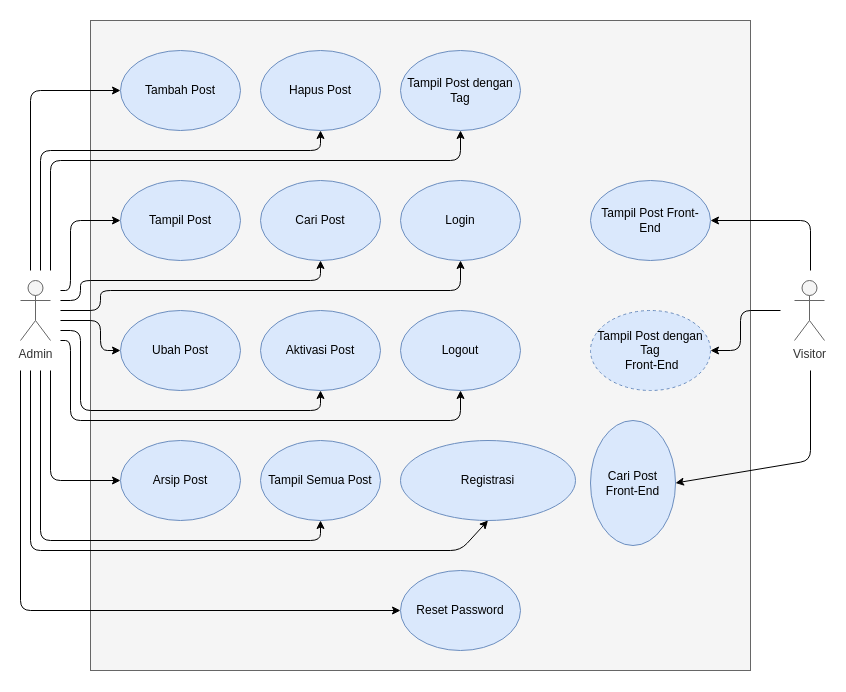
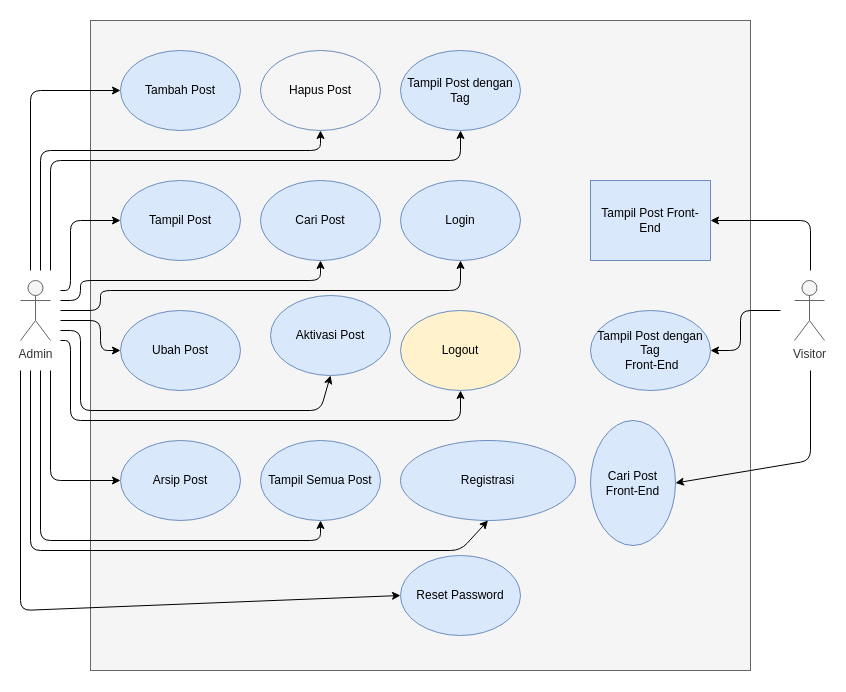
  <mxCell id="0" />
  <mxCell id="1" parent="0" />
  <mxCell id="2" value="" style="rounded=0;whiteSpace=wrap;html=1;fillColor=#f5f5f5;fontColor=#333333;strokeColor=#666666;" parent="1" vertex="1"><mxGeometry x="90" y="20" width="660" height="650" as="geometry" /></mxCell>
  <mxCell id="3" value="Admin&lt;br&gt;" style="shape=umlActor;verticalLabelPosition=bottom;verticalAlign=top;html=1;outlineConnect=0;fillColor=#f5f5f5;strokeColor=#666666;fontColor=#333333;" parent="1" vertex="1"><mxGeometry x="20" y="280" width="30" height="60" as="geometry" /></mxCell>
  <mxCell id="4" value="Visitor" style="shape=umlActor;verticalLabelPosition=bottom;verticalAlign=top;html=1;outlineConnect=0;fillColor=#f5f5f5;strokeColor=#666666;fontColor=#333333;" parent="1" vertex="1"><mxGeometry x="794" y="280" width="30" height="60" as="geometry" /></mxCell>
  <mxCell id="5" value="Tambah Post" style="ellipse;whiteSpace=wrap;html=1;fillColor=#dae8fc;strokeColor=#6c8ebf;" parent="1" vertex="1"><mxGeometry x="120" y="50" width="120" height="80" as="geometry" /></mxCell>
  <mxCell id="6" value="Tampil Post" style="ellipse;whiteSpace=wrap;html=1;fillColor=#dae8fc;strokeColor=#6c8ebf;" parent="1" vertex="1"><mxGeometry x="120" y="180" width="120" height="80" as="geometry" /></mxCell>
  <mxCell id="7" value="Ubah Post" style="ellipse;whiteSpace=wrap;html=1;fillColor=#dae8fc;strokeColor=#6c8ebf;" parent="1" vertex="1"><mxGeometry x="120" y="310" width="120" height="80" as="geometry" /></mxCell>
  <mxCell id="8" value="Arsip Post" style="ellipse;whiteSpace=wrap;html=1;fillColor=#dae8fc;strokeColor=#6c8ebf;" parent="1" vertex="1"><mxGeometry x="120" y="440" width="120" height="80" as="geometry" /></mxCell>
  <mxCell id="9" value="Tampil Semua Post" style="ellipse;whiteSpace=wrap;html=1;fillColor=#dae8fc;strokeColor=#6c8ebf;" parent="1" vertex="1"><mxGeometry x="260" y="440" width="120" height="80" as="geometry" /></mxCell>
- <mxCell id="10" value="Hapus Post" style="ellipse;whiteSpace=wrap;html=1;fillColor=#dae8fc;strokeColor=#6c8ebf;" parent="1" vertex="1"><mxGeometry x="260" y="50" width="120" height="80" as="geometry" /></mxCell>
+ <mxCell id="10" value="Hapus Post" style="ellipse;whiteSpace=wrap;html=1;fillColor=#f5f5f5;strokeColor=#6c8ebf;" parent="1" vertex="1"><mxGeometry x="260" y="50" width="120" height="80" as="geometry" /></mxCell>
  <mxCell id="11" value="Cari Post" style="ellipse;whiteSpace=wrap;html=1;fillColor=#dae8fc;strokeColor=#6c8ebf;" parent="1" vertex="1"><mxGeometry x="260" y="180" width="120" height="80" as="geometry" /></mxCell>
- <mxCell id="12" value="Aktivasi Post" style="ellipse;whiteSpace=wrap;html=1;fillColor=#dae8fc;strokeColor=#6c8ebf;" parent="1" vertex="1"><mxGeometry x="260" y="310" width="120" height="80" as="geometry" /></mxCell>
- <mxCell id="13" value="Tampil Post Front-End" style="ellipse;whiteSpace=wrap;html=1;fillColor=#dae8fc;strokeColor=#6c8ebf;" parent="1" vertex="1"><mxGeometry x="590" y="180" width="120" height="80" as="geometry" /></mxCell>
- <mxCell id="14" value="Tampil Post&amp;nbsp;dengan Tag&lt;br&gt;&amp;nbsp;Front-End" style="ellipse;whiteSpace=wrap;html=1;fillColor=#dae8fc;strokeColor=#6c8ebf;dashed=1;" parent="1" vertex="1"><mxGeometry x="590" y="310" width="120" height="80" as="geometry" /></mxCell>
- <mxCell id="15" value="Reset Password" style="ellipse;whiteSpace=wrap;html=1;fillColor=#dae8fc;strokeColor=#6c8ebf;" parent="1" vertex="1"><mxGeometry x="400" y="570" width="120" height="80" as="geometry" /></mxCell>
+ <mxCell id="12" value="Aktivasi Post" style="ellipse;whiteSpace=wrap;html=1;fillColor=#dae8fc;strokeColor=#6c8ebf;" parent="1" vertex="1"><mxGeometry x="270" y="295" width="120" height="80" as="geometry" /></mxCell>
+ <mxCell id="13" value="Tampil Post Front-End" style="whiteSpace=wrap;html=1;fillColor=#dae8fc;strokeColor=#6c8ebf;rounded=0;" parent="1" vertex="1"><mxGeometry x="590" y="180" width="120" height="80" as="geometry" /></mxCell>
+ <mxCell id="14" value="Tampil Post&amp;nbsp;dengan Tag&lt;br&gt;&amp;nbsp;Front-End" style="ellipse;whiteSpace=wrap;html=1;fillColor=#dae8fc;strokeColor=#6c8ebf;" parent="1" vertex="1"><mxGeometry x="590" y="310" width="120" height="80" as="geometry" /></mxCell>
+ <mxCell id="15" value="Reset Password" style="ellipse;whiteSpace=wrap;html=1;fillColor=#dae8fc;strokeColor=#6c8ebf;" parent="1" vertex="1"><mxGeometry x="400" y="555" width="120" height="80" as="geometry" /></mxCell>
  <mxCell id="16" value="Cari Post Front-End" style="ellipse;whiteSpace=wrap;html=1;fillColor=#dae8fc;strokeColor=#6c8ebf;" parent="1" vertex="1"><mxGeometry x="590" y="420" width="85" height="125" as="geometry" /></mxCell>
  <mxCell id="17" value="Registrasi" style="ellipse;whiteSpace=wrap;html=1;fillColor=#dae8fc;strokeColor=#6c8ebf;" vertex="1" parent="1"><mxGeometry x="400" y="440" width="175" height="80" as="geometry" /></mxCell>
  <mxCell id="18" value="Tampil Post dengan Tag" style="ellipse;whiteSpace=wrap;html=1;fillColor=#dae8fc;strokeColor=#6c8ebf;" vertex="1" parent="1"><mxGeometry x="400" y="50" width="120" height="80" as="geometry" /></mxCell>
  <mxCell id="19" value="Login" style="ellipse;whiteSpace=wrap;html=1;fillColor=#dae8fc;strokeColor=#6c8ebf;" vertex="1" parent="1"><mxGeometry x="400" y="180" width="120" height="80" as="geometry" /></mxCell>
- <mxCell id="20" value="Logout" style="ellipse;whiteSpace=wrap;html=1;fillColor=#dae8fc;strokeColor=#6c8ebf;" vertex="1" parent="1"><mxGeometry x="400" y="310" width="120" height="80" as="geometry" /></mxCell>
+ <mxCell id="20" value="Logout" style="ellipse;whiteSpace=wrap;html=1;fillColor=#fff2cc;strokeColor=#6c8ebf;" vertex="1" parent="1"><mxGeometry x="400" y="310" width="120" height="80" as="geometry" /></mxCell>
  <mxCell id="21" value="" style="endArrow=classic;html=1;entryX=0;entryY=0.5;entryDx=0;entryDy=0;" edge="1" parent="1" target="5"><mxGeometry width="50" height="50" relative="1" as="geometry"><mxPoint x="30" y="270" as="sourcePoint" /><mxPoint x="60" y="150" as="targetPoint" /><Array as="points"><mxPoint x="30" y="90" /></Array></mxGeometry></mxCell>
  <mxCell id="22" value="" style="endArrow=classic;html=1;entryX=0.5;entryY=1;entryDx=0;entryDy=0;" edge="1" parent="1" target="10"><mxGeometry width="50" height="50" relative="1" as="geometry"><mxPoint x="40" y="270" as="sourcePoint" /><mxPoint x="20" y="210" as="targetPoint" /><Array as="points"><mxPoint x="40" y="150" /><mxPoint x="320" y="150" /></Array></mxGeometry></mxCell>
  <mxCell id="23" value="" style="endArrow=classic;html=1;entryX=0.5;entryY=1;entryDx=0;entryDy=0;" edge="1" parent="1"><mxGeometry width="50" height="50" relative="1" as="geometry"><mxPoint x="50" y="270" as="sourcePoint" /><mxPoint x="460" y="130" as="targetPoint" /><Array as="points"><mxPoint x="50" y="160" /><mxPoint x="460" y="160" /></Array></mxGeometry></mxCell>
  <mxCell id="24" value="" style="endArrow=classic;html=1;entryX=0;entryY=0.5;entryDx=0;entryDy=0;" edge="1" parent="1" target="6"><mxGeometry width="50" height="50" relative="1" as="geometry"><mxPoint x="60" y="290" as="sourcePoint" /><mxPoint x="30" y="380" as="targetPoint" /><Array as="points"><mxPoint x="70" y="290" /><mxPoint x="70" y="220" /></Array></mxGeometry></mxCell>
  <mxCell id="25" value="" style="endArrow=classic;html=1;entryX=0.5;entryY=1;entryDx=0;entryDy=0;" edge="1" parent="1" target="11"><mxGeometry width="50" height="50" relative="1" as="geometry"><mxPoint x="60" y="300" as="sourcePoint" /><mxPoint x="100" y="370" as="targetPoint" /><Array as="points"><mxPoint x="80" y="300" /><mxPoint x="80" y="280" /><mxPoint x="320" y="280" /></Array></mxGeometry></mxCell>
  <mxCell id="26" value="" style="endArrow=classic;html=1;entryX=0.5;entryY=1;entryDx=0;entryDy=0;" edge="1" parent="1" target="19"><mxGeometry width="50" height="50" relative="1" as="geometry"><mxPoint x="60" y="310" as="sourcePoint" /><mxPoint x="150" y="290" as="targetPoint" /><Array as="points"><mxPoint x="100" y="310" /><mxPoint x="100" y="290" /><mxPoint x="460" y="290" /></Array></mxGeometry></mxCell>
  <mxCell id="27" value="" style="endArrow=classic;html=1;entryX=0;entryY=0.5;entryDx=0;entryDy=0;" edge="1" parent="1" target="7"><mxGeometry width="50" height="50" relative="1" as="geometry"><mxPoint x="60" y="320" as="sourcePoint" /><mxPoint x="40" y="410" as="targetPoint" /><Array as="points"><mxPoint x="100" y="320" /><mxPoint x="100" y="350" /></Array></mxGeometry></mxCell>
  <mxCell id="28" value="" style="endArrow=classic;html=1;entryX=0.5;entryY=1;entryDx=0;entryDy=0;" edge="1" parent="1" target="12"><mxGeometry width="50" height="50" relative="1" as="geometry"><mxPoint x="60" y="330" as="sourcePoint" /><mxPoint x="50" y="420" as="targetPoint" /><Array as="points"><mxPoint x="80" y="330" /><mxPoint x="80" y="410" /><mxPoint x="320" y="410" /></Array></mxGeometry></mxCell>
  <mxCell id="29" value="" style="endArrow=classic;html=1;entryX=0.5;entryY=1;entryDx=0;entryDy=0;" edge="1" parent="1" target="20"><mxGeometry width="50" height="50" relative="1" as="geometry"><mxPoint x="60" y="340" as="sourcePoint" /><mxPoint x="70" y="420" as="targetPoint" /><Array as="points"><mxPoint x="70" y="340" /><mxPoint x="70" y="420" /><mxPoint x="460" y="420" /></Array></mxGeometry></mxCell>
  <mxCell id="30" value="" style="endArrow=classic;html=1;entryX=0;entryY=0.5;entryDx=0;entryDy=0;" edge="1" parent="1" target="8"><mxGeometry width="50" height="50" relative="1" as="geometry"><mxPoint x="50" y="370" as="sourcePoint" /><mxPoint x="60" y="470" as="targetPoint" /><Array as="points"><mxPoint x="50" y="480" /></Array></mxGeometry></mxCell>
  <mxCell id="31" value="" style="endArrow=classic;html=1;entryX=0.5;entryY=1;entryDx=0;entryDy=0;" edge="1" parent="1" target="9"><mxGeometry width="50" height="50" relative="1" as="geometry"><mxPoint x="40" y="370" as="sourcePoint" /><mxPoint x="20" y="490" as="targetPoint" /><Array as="points"><mxPoint x="40" y="540" /><mxPoint x="320" y="540" /></Array></mxGeometry></mxCell>
  <mxCell id="32" value="" style="endArrow=classic;html=1;entryX=0.5;entryY=1;entryDx=0;entryDy=0;" edge="1" parent="1" target="17"><mxGeometry width="50" height="50" relative="1" as="geometry"><mxPoint x="30" y="370" as="sourcePoint" /><mxPoint x="30" y="570" as="targetPoint" /><Array as="points"><mxPoint x="30" y="550" /><mxPoint x="460" y="550" /></Array></mxGeometry></mxCell>
  <mxCell id="33" value="" style="endArrow=classic;html=1;entryX=0;entryY=0.5;entryDx=0;entryDy=0;" edge="1" parent="1" target="15"><mxGeometry width="50" height="50" relative="1" as="geometry"><mxPoint x="20" y="370" as="sourcePoint" /><mxPoint x="40" y="590" as="targetPoint" /><Array as="points"><mxPoint x="20" y="610" /></Array></mxGeometry></mxCell>
  <mxCell id="34" value="" style="endArrow=classic;html=1;entryX=1;entryY=0.5;entryDx=0;entryDy=0;" edge="1" parent="1" target="13"><mxGeometry width="50" height="50" relative="1" as="geometry"><mxPoint x="810" y="270" as="sourcePoint" /><mxPoint x="820" y="250" as="targetPoint" /><Array as="points"><mxPoint x="810" y="220" /></Array></mxGeometry></mxCell>
  <mxCell id="35" value="" style="endArrow=classic;html=1;entryX=1;entryY=0.5;entryDx=0;entryDy=0;" edge="1" parent="1" target="14"><mxGeometry width="50" height="50" relative="1" as="geometry"><mxPoint x="780" y="310" as="sourcePoint" /><mxPoint x="820" y="400" as="targetPoint" /><Array as="points"><mxPoint x="740" y="310" /><mxPoint x="740" y="350" /></Array></mxGeometry></mxCell>
  <mxCell id="36" value="" style="endArrow=classic;html=1;entryX=1;entryY=0.5;entryDx=0;entryDy=0;" edge="1" parent="1" target="16"><mxGeometry width="50" height="50" relative="1" as="geometry"><mxPoint x="810" y="370" as="sourcePoint" /><mxPoint x="820" y="450" as="targetPoint" /><Array as="points"><mxPoint x="810" y="460" /></Array></mxGeometry></mxCell>
